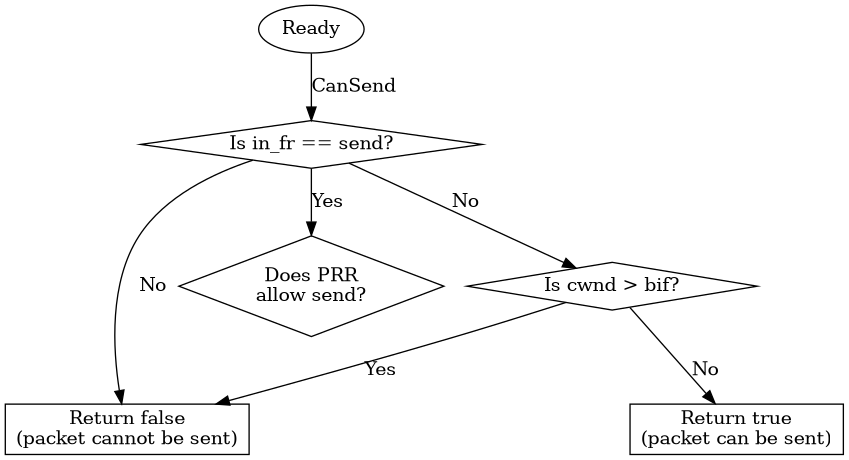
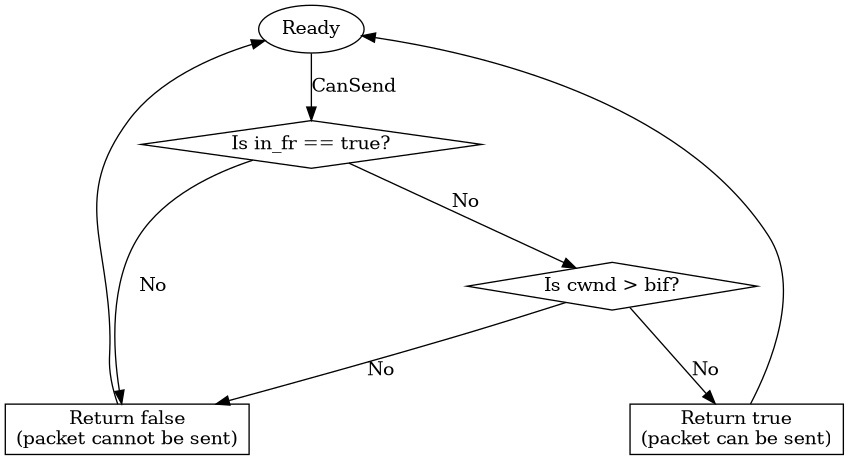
  digraph {
    node [shape=diamond]
    n1 [label=Ready shape=ellipse]
-   n2 [label="Is in_fr == send?"]
+   n2 [label="Is in_fr == true?"]
    n3 [label="Return false\n(packet cannot be sent)" shape=box]
-   n4 [label="Does PRR\nallow send?"]
    n5 [label="Is cwnd > bif?"]
    n6 [label="Return true\n(packet can be sent)" shape=box]
    n1 -> n2 [label=CanSend]
    n2 -> n3 [label=No]
-   n2 -> n4 [label=Yes]
    n2 -> n5 [label=No]
-   n5 -> n3 [label=Yes]
+   n3 -> n1
+   n5 -> n3 [label=No]
    n5 -> n6 [label=No]
+   n6 -> n1
  }
